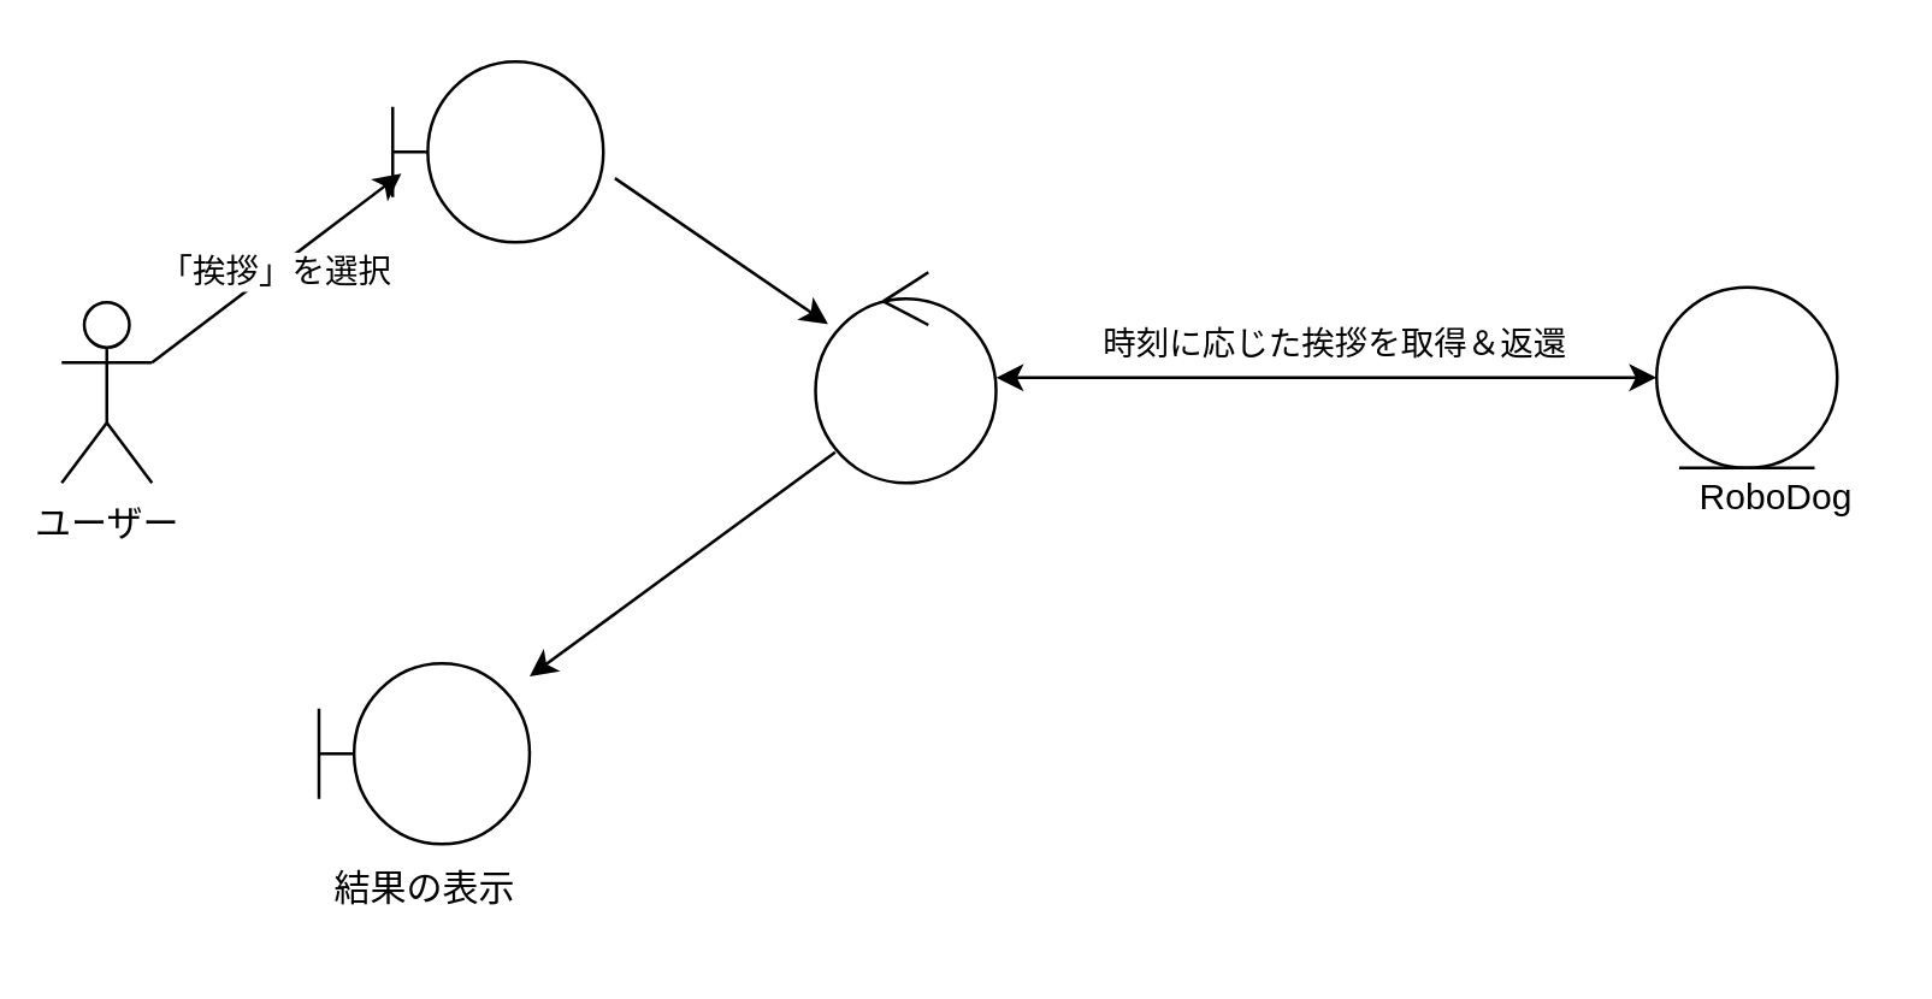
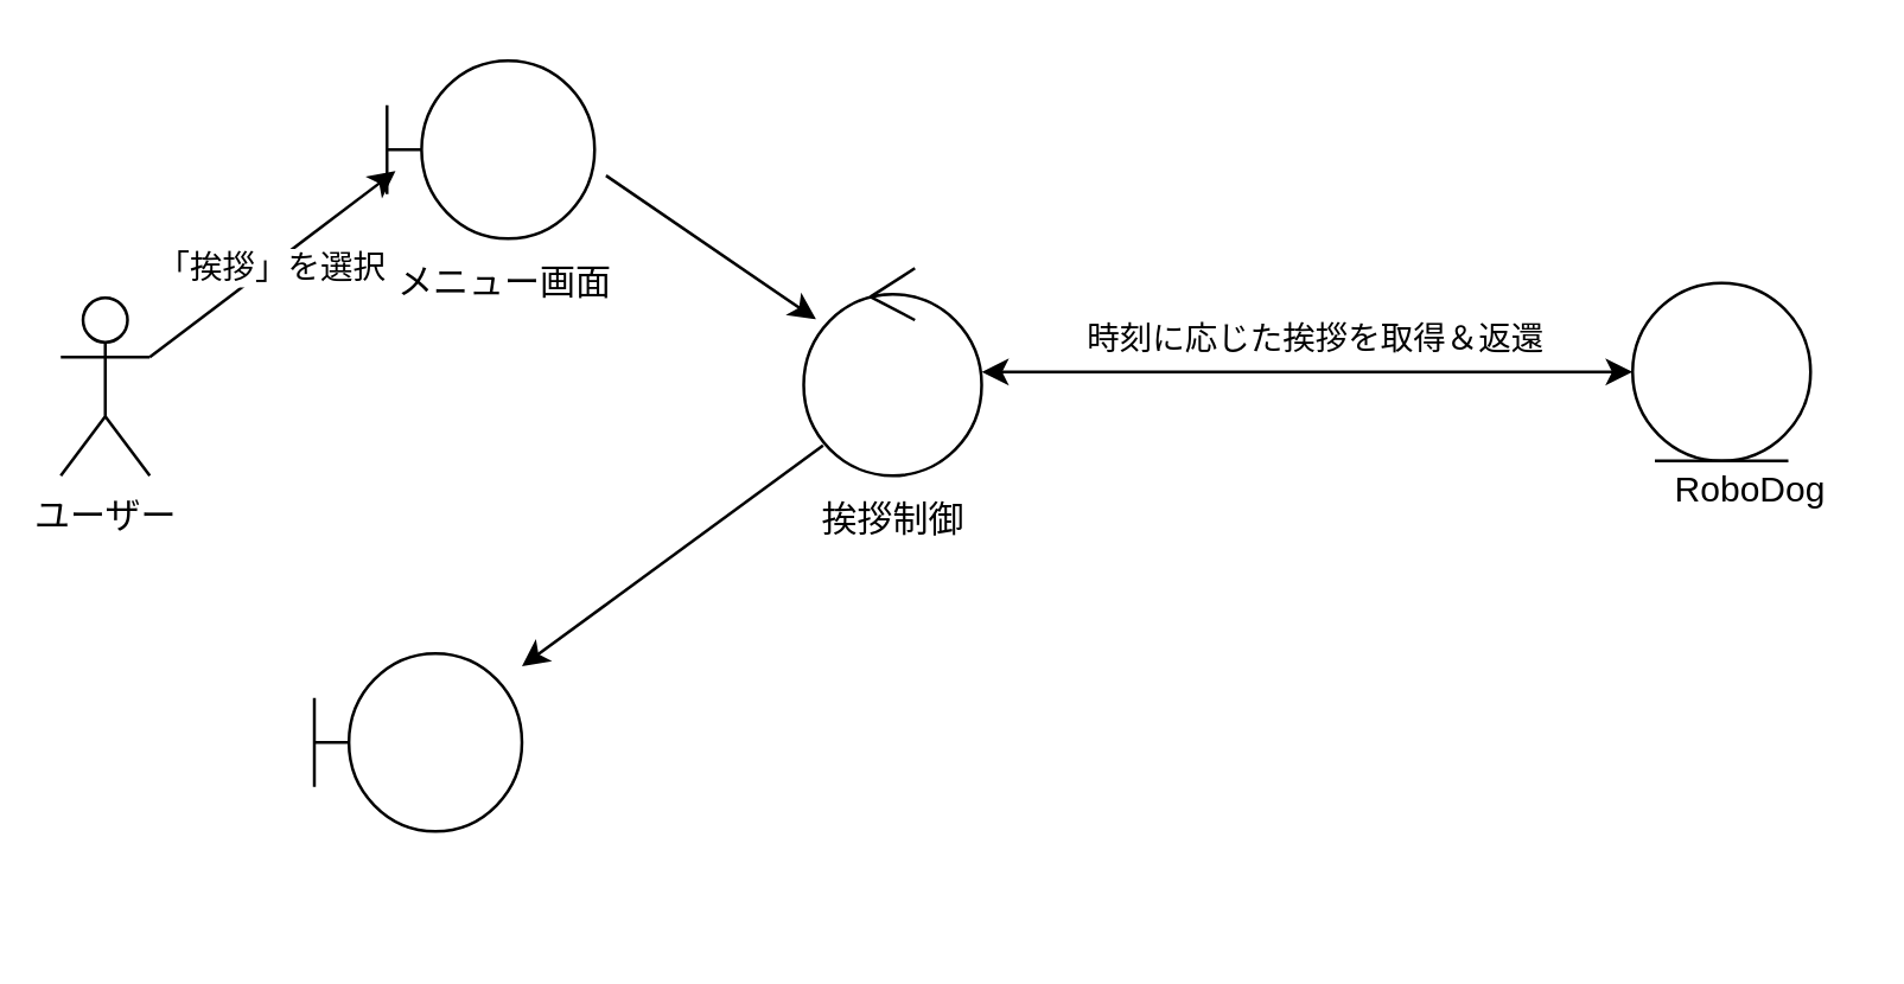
  <mxCell id="0" />
  <mxCell id="1" parent="0" />
  <mxCell id="2" value="ユーザー" style="shape=umlActor;verticalLabelPosition=bottom;verticalAlign=top;html=1;outlineConnect=0;" vertex="1" parent="1"><mxGeometry x="20" y="100" width="30" height="60" as="geometry" /></mxCell>
  <mxCell id="3" value="" style="shape=umlBoundary;whiteSpace=wrap;html=1;" vertex="1" parent="1"><mxGeometry x="130" y="20" width="70" height="60" as="geometry" /></mxCell>
+ <mxCell id="4" value="メニュー画面" style="text;html=1;align=center;verticalAlign=middle;whiteSpace=wrap;rounded=0;" vertex="1" parent="1"><mxGeometry x="130" y="80" width="80" height="30" as="geometry" /></mxCell>
  <mxCell id="5" value="" style="ellipse;shape=umlEntity;whiteSpace=wrap;html=1;" vertex="1" parent="1"><mxGeometry x="550" y="95" width="60" height="60" as="geometry" /></mxCell>
  <mxCell id="6" value="RoboDog" style="text;html=1;align=center;verticalAlign=middle;whiteSpace=wrap;rounded=0;" vertex="1" parent="1"><mxGeometry x="560" y="150" width="60" height="30" as="geometry" /></mxCell>
  <mxCell id="7" value="" style="endArrow=classic;html=1;entryX=0.041;entryY=0.62;entryDx=0;entryDy=0;entryPerimeter=0;" edge="1" parent="1" target="3"><mxGeometry width="50" height="50" relative="1" as="geometry"><mxPoint x="50" y="120" as="sourcePoint" /><mxPoint x="100" y="70" as="targetPoint" /></mxGeometry></mxCell>
  <mxCell id="8" value="&lt;div&gt;「挨拶」を選択&lt;/div&gt;" style="edgeLabel;html=1;align=center;verticalAlign=middle;resizable=0;points=[];" vertex="1" connectable="0" parent="7"><mxGeometry x="0.313" relative="1" as="geometry"><mxPoint x="-14" y="11" as="offset" /></mxGeometry></mxCell>
  <mxCell id="9" value="" style="endArrow=classic;html=1;exitX=1.055;exitY=0.646;exitDx=0;exitDy=0;exitPerimeter=0;" edge="1" parent="1" source="3" target="10"><mxGeometry width="50" height="50" relative="1" as="geometry"><mxPoint x="160" y="140" as="sourcePoint" /><mxPoint x="268.14" y="99.54" as="targetPoint" /></mxGeometry></mxCell>
  <mxCell id="10" value="" style="ellipse;shape=umlControl;whiteSpace=wrap;html=1;" vertex="1" parent="1"><mxGeometry x="270.5" y="90" width="60" height="70" as="geometry" /></mxCell>
+ <mxCell id="11" value="&lt;span style=&quot;font-weight: normal;&quot;&gt;挨拶制御&lt;/span&gt;" style="text;html=1;align=center;verticalAlign=middle;whiteSpace=wrap;rounded=0;fontStyle=1" vertex="1" parent="1"><mxGeometry x="270.5" y="160" width="60" height="30" as="geometry" /></mxCell>
  <mxCell id="12" value="" style="endArrow=classic;html=1;exitX=0.109;exitY=0.854;exitDx=0;exitDy=0;exitPerimeter=0;" edge="1" parent="1" source="10" target="16"><mxGeometry width="50" height="50" relative="1" as="geometry"><mxPoint x="390" y="240" as="sourcePoint" /><mxPoint x="160" y="230" as="targetPoint" /></mxGeometry></mxCell>
- <mxCell id="13" value="結果の表示" style="text;html=1;align=center;verticalAlign=middle;whiteSpace=wrap;rounded=0;" vertex="1" parent="1"><mxGeometry x="100.5" y="280" width="80" height="30" as="geometry" /></mxCell>
  <mxCell id="14" value="" style="endArrow=classic;startArrow=classic;html=1;" edge="1" parent="1" source="10" target="5"><mxGeometry width="50" height="50" relative="1" as="geometry"><mxPoint x="260" y="200" as="sourcePoint" /><mxPoint x="310" y="150" as="targetPoint" /></mxGeometry></mxCell>
  <mxCell id="15" value="時刻に応じた挨拶を取得＆返還" style="edgeLabel;html=1;align=center;verticalAlign=middle;resizable=0;points=[];" vertex="1" connectable="0" parent="14"><mxGeometry x="0.017" y="-4" relative="1" as="geometry"><mxPoint y="-16" as="offset" /></mxGeometry></mxCell>
  <mxCell id="16" value="" style="shape=umlBoundary;whiteSpace=wrap;html=1;" vertex="1" parent="1"><mxGeometry x="105.5" y="220" width="70" height="60" as="geometry" /></mxCell>
